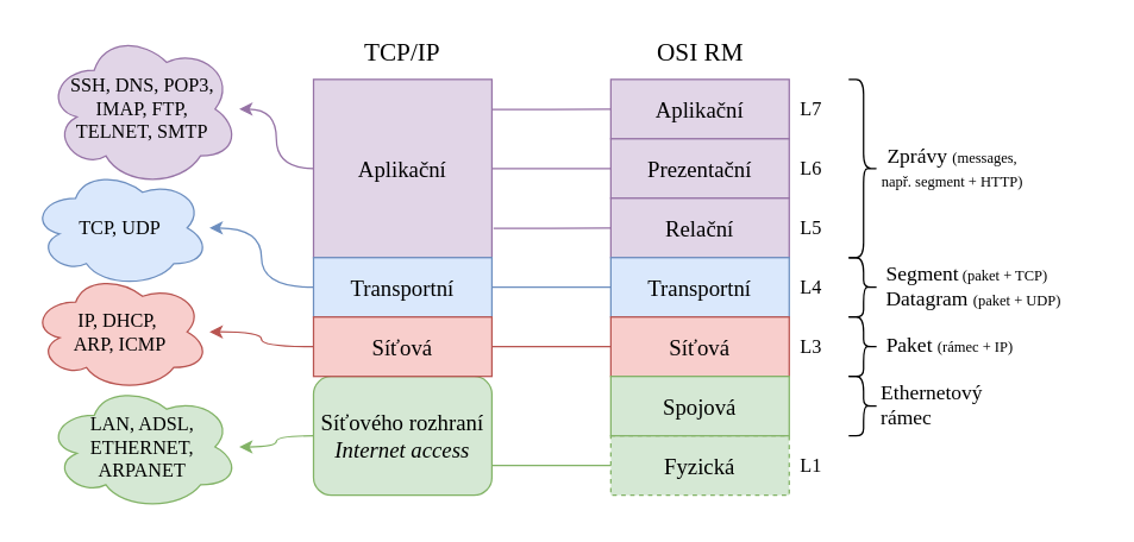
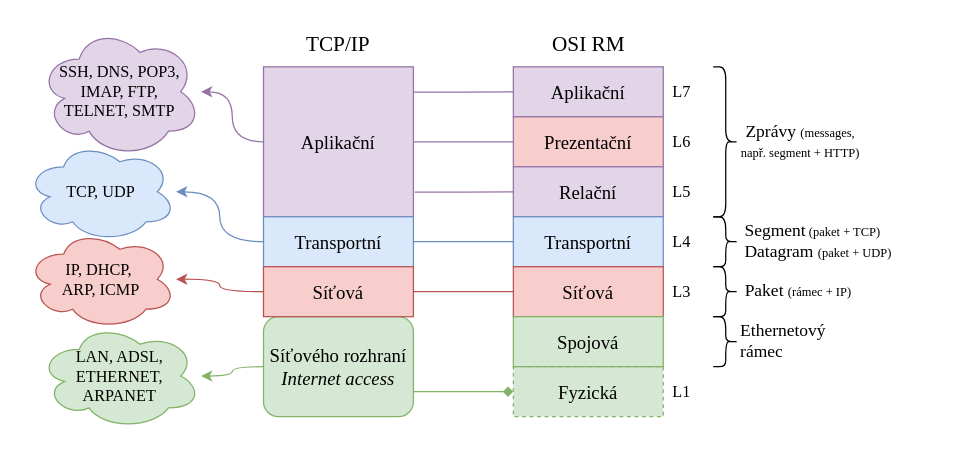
  <mxCell id="0" />
  <mxCell id="1" parent="0" />
  <mxCell id="2" value="Aplikační" style="rounded=0;whiteSpace=wrap;html=1;fillColor=#e1d5e7;strokeColor=#9673a6;fontFamily=Computer Modern;fontSize=15;" parent="1" vertex="1"><mxGeometry x="410" y="53" width="120" height="40" as="geometry" /></mxCell>
- <mxCell id="3" value="&lt;span style=&quot;font-weight: normal;&quot;&gt;Prezentační&lt;/span&gt;" style="rounded=0;whiteSpace=wrap;html=1;fontStyle=1;fillColor=#e1d5e7;strokeColor=#9673a6;fontFamily=Computer Modern;fontSize=15;" parent="1" vertex="1"><mxGeometry x="410" y="93" width="120" height="40" as="geometry" /></mxCell>
+ <mxCell id="3" value="&lt;span style=&quot;font-weight: normal;&quot;&gt;Prezentační&lt;/span&gt;" style="rounded=0;whiteSpace=wrap;html=1;fontStyle=1;fillColor=#f8cecc;strokeColor=#9673a6;fontFamily=Computer Modern;fontSize=15;" parent="1" vertex="1"><mxGeometry x="410" y="93" width="120" height="40" as="geometry" /></mxCell>
  <mxCell id="4" value="Relační" style="rounded=0;whiteSpace=wrap;html=1;fillColor=#e1d5e7;strokeColor=#9673a6;fontFamily=Computer Modern;fontSize=15;" parent="1" vertex="1"><mxGeometry x="410" y="133" width="120" height="40" as="geometry" /></mxCell>
  <mxCell id="5" value="Transportní" style="rounded=0;whiteSpace=wrap;html=1;fillColor=#dae8fc;strokeColor=#6c8ebf;fontFamily=Computer Modern;fontSize=15;" parent="1" vertex="1"><mxGeometry x="410" y="173" width="120" height="40" as="geometry" /></mxCell>
  <mxCell id="6" value="Síťová" style="rounded=0;whiteSpace=wrap;html=1;fillColor=#f8cecc;strokeColor=#b85450;fontFamily=Computer Modern;fontSize=15;" parent="1" vertex="1"><mxGeometry x="410" y="213" width="120" height="40" as="geometry" /></mxCell>
  <mxCell id="7" style="edgeStyle=orthogonalEdgeStyle;rounded=0;orthogonalLoop=1;jettySize=auto;html=1;exitX=0;exitY=0.5;exitDx=0;exitDy=0;curved=1;fillColor=#d5e8d4;strokeColor=#82b366;fontFamily=Computer Modern;fontSize=13;" parent="1" source="9" target="32" edge="1"><mxGeometry relative="1" as="geometry" /></mxCell>
- <mxCell id="8" style="edgeStyle=orthogonalEdgeStyle;rounded=0;orthogonalLoop=1;jettySize=auto;html=1;exitX=1;exitY=0.75;exitDx=0;exitDy=0;entryX=0;entryY=0.5;entryDx=0;entryDy=0;endSize=6;startSize=6;endArrow=none;startFill=0;strokeWidth=1;fillColor=#d5e8d4;strokeColor=#82b366;fontFamily=Computer Modern;fontSize=15;" parent="1" source="9" target="10" edge="1"><mxGeometry relative="1" as="geometry" /></mxCell>
+ <mxCell id="8" style="edgeStyle=orthogonalEdgeStyle;rounded=0;orthogonalLoop=1;jettySize=auto;html=1;exitX=1;exitY=0.75;exitDx=0;exitDy=0;entryX=0;entryY=0.5;entryDx=0;entryDy=0;endSize=6;startSize=6;endArrow=diamond;startFill=0;strokeWidth=1;fillColor=#d5e8d4;strokeColor=#82b366;fontFamily=Computer Modern;fontSize=15;" parent="1" source="9" target="10" edge="1"><mxGeometry relative="1" as="geometry" /></mxCell>
  <mxCell id="9" value="Síťového rozhraní&lt;div&gt;&lt;i&gt;Internet access&lt;/i&gt;&lt;/div&gt;" style="whiteSpace=wrap;html=1;fillColor=#d5e8d4;strokeColor=#82b366;fontFamily=Computer Modern;fontSize=15;rounded=1;" parent="1" vertex="1"><mxGeometry x="210" y="253" width="120" height="80" as="geometry" /></mxCell>
  <mxCell id="10" value="Fyzická" style="rounded=0;whiteSpace=wrap;html=1;fillColor=#d5e8d4;strokeColor=#82b366;fontFamily=Computer Modern;fontSize=15;dashed=1;" parent="1" vertex="1"><mxGeometry x="410" y="293" width="120" height="40" as="geometry" /></mxCell>
  <mxCell id="11" style="edgeStyle=orthogonalEdgeStyle;rounded=0;orthogonalLoop=1;jettySize=auto;html=1;exitX=0;exitY=0.5;exitDx=0;exitDy=0;curved=1;fillColor=#e1d5e7;strokeColor=#9673a6;fontFamily=Computer Modern;fontSize=13;" parent="1" source="15" target="29" edge="1"><mxGeometry relative="1" as="geometry" /></mxCell>
  <mxCell id="12" style="edgeStyle=orthogonalEdgeStyle;rounded=0;orthogonalLoop=1;jettySize=auto;html=1;exitX=1.001;exitY=0.168;exitDx=0;exitDy=0;entryX=0;entryY=0.5;entryDx=0;entryDy=0;curved=0;endSize=6;startSize=6;endArrow=none;startFill=0;strokeWidth=1;exitPerimeter=0;fillColor=#e1d5e7;strokeColor=#9673a6;fontFamily=Computer Modern;fontSize=15;" parent="1" source="15" target="2" edge="1"><mxGeometry relative="1" as="geometry" /></mxCell>
  <mxCell id="13" style="edgeStyle=orthogonalEdgeStyle;rounded=0;orthogonalLoop=1;jettySize=auto;html=1;exitX=1;exitY=0.5;exitDx=0;exitDy=0;entryX=0;entryY=0.5;entryDx=0;entryDy=0;endSize=6;startSize=6;endArrow=none;startFill=0;strokeWidth=1;fillColor=#e1d5e7;strokeColor=#9673a6;fontFamily=Computer Modern;fontSize=15;" parent="1" source="15" target="3" edge="1"><mxGeometry relative="1" as="geometry" /></mxCell>
  <mxCell id="14" style="edgeStyle=orthogonalEdgeStyle;rounded=0;orthogonalLoop=1;jettySize=auto;html=1;exitX=1.009;exitY=0.835;exitDx=0;exitDy=0;entryX=0;entryY=0.5;entryDx=0;entryDy=0;curved=0;endSize=6;startSize=6;endArrow=none;startFill=0;strokeWidth=1;exitPerimeter=0;fillColor=#e1d5e7;strokeColor=#9673a6;fontFamily=Computer Modern;fontSize=15;" parent="1" source="15" target="4" edge="1"><mxGeometry relative="1" as="geometry" /></mxCell>
  <mxCell id="15" value="Aplikační" style="rounded=0;whiteSpace=wrap;html=1;fillColor=#e1d5e7;strokeColor=#9673a6;fontFamily=Computer Modern;fontSize=15;" parent="1" vertex="1"><mxGeometry x="210" y="53" width="120" height="120" as="geometry" /></mxCell>
  <mxCell id="16" style="edgeStyle=orthogonalEdgeStyle;rounded=0;orthogonalLoop=1;jettySize=auto;html=1;exitX=0;exitY=0.5;exitDx=0;exitDy=0;curved=1;fillColor=#dae8fc;strokeColor=#6c8ebf;fontFamily=Computer Modern;fontSize=13;" parent="1" source="18" target="30" edge="1"><mxGeometry relative="1" as="geometry" /></mxCell>
  <mxCell id="17" style="edgeStyle=orthogonalEdgeStyle;rounded=0;orthogonalLoop=1;jettySize=auto;html=1;exitX=1;exitY=0.5;exitDx=0;exitDy=0;entryX=0;entryY=0.5;entryDx=0;entryDy=0;endSize=6;startSize=6;endArrow=none;startFill=0;strokeWidth=1;fillColor=#dae8fc;strokeColor=#6c8ebf;fontFamily=Computer Modern;fontSize=15;" parent="1" source="18" target="5" edge="1"><mxGeometry relative="1" as="geometry" /></mxCell>
  <mxCell id="18" value="Transportní" style="rounded=0;whiteSpace=wrap;html=1;fillColor=#dae8fc;strokeColor=#6c8ebf;fontFamily=Computer Modern;fontSize=15;" parent="1" vertex="1"><mxGeometry x="210" y="173" width="120" height="40" as="geometry" /></mxCell>
  <mxCell id="19" style="edgeStyle=orthogonalEdgeStyle;rounded=0;orthogonalLoop=1;jettySize=auto;html=1;exitX=0;exitY=0.5;exitDx=0;exitDy=0;curved=1;fillColor=#f8cecc;strokeColor=#b85450;fontFamily=Computer Modern;fontSize=13;" parent="1" source="21" target="31" edge="1"><mxGeometry relative="1" as="geometry" /></mxCell>
  <mxCell id="20" style="edgeStyle=orthogonalEdgeStyle;rounded=0;orthogonalLoop=1;jettySize=auto;html=1;exitX=1;exitY=0.5;exitDx=0;exitDy=0;entryX=0;entryY=0.5;entryDx=0;entryDy=0;endSize=6;startSize=6;endArrow=none;startFill=0;strokeWidth=1;fillColor=#f8cecc;strokeColor=#b85450;fontFamily=Computer Modern;fontSize=15;" parent="1" source="21" target="6" edge="1"><mxGeometry relative="1" as="geometry" /></mxCell>
  <mxCell id="21" value="Síťová" style="rounded=0;whiteSpace=wrap;html=1;fillColor=#f8cecc;strokeColor=#b85450;fontFamily=Computer Modern;fontSize=15;" parent="1" vertex="1"><mxGeometry x="210" y="213" width="120" height="40" as="geometry" /></mxCell>
  <mxCell id="22" value="Spojová" style="rounded=0;whiteSpace=wrap;html=1;fillColor=#d5e8d4;strokeColor=#82b366;fontFamily=Computer Modern;fontSize=15;" parent="1" vertex="1"><mxGeometry x="410" y="253" width="120" height="40" as="geometry" /></mxCell>
  <mxCell id="23" value="L7" style="text;html=1;align=center;verticalAlign=middle;whiteSpace=wrap;rounded=0;fontFamily=Computer Modern;fontSize=13;" parent="1" vertex="1"><mxGeometry x="530" y="58" width="30" height="30" as="geometry" /></mxCell>
  <mxCell id="24" value="L6" style="text;html=1;align=center;verticalAlign=middle;whiteSpace=wrap;rounded=0;fontFamily=Computer Modern;fontSize=13;" parent="1" vertex="1"><mxGeometry x="530" y="98" width="30" height="30" as="geometry" /></mxCell>
  <mxCell id="25" value="L5" style="text;html=1;align=center;verticalAlign=middle;whiteSpace=wrap;rounded=0;fontFamily=Computer Modern;fontSize=13;" parent="1" vertex="1"><mxGeometry x="530" y="138" width="30" height="30" as="geometry" /></mxCell>
  <mxCell id="26" value="L4" style="text;html=1;align=center;verticalAlign=middle;whiteSpace=wrap;rounded=0;fontFamily=Computer Modern;fontSize=13;" parent="1" vertex="1"><mxGeometry x="530" y="178" width="30" height="30" as="geometry" /></mxCell>
  <mxCell id="27" value="L1" style="text;html=1;align=center;verticalAlign=middle;whiteSpace=wrap;rounded=0;fontFamily=Computer Modern;fontSize=13;" parent="1" vertex="1"><mxGeometry x="530" y="298" width="30" height="30" as="geometry" /></mxCell>
  <mxCell id="28" value="L3" style="text;html=1;align=center;verticalAlign=middle;whiteSpace=wrap;rounded=0;fontFamily=Computer Modern;fontSize=13;" parent="1" vertex="1"><mxGeometry x="530" y="218" width="30" height="30" as="geometry" /></mxCell>
  <mxCell id="29" value="SSH, DNS, POP3,&lt;br&gt;IMAP, FTP, &lt;br&gt;TELNET, SMTP" style="ellipse;shape=cloud;whiteSpace=wrap;html=1;fillColor=#e1d5e7;strokeColor=#9673a6;fontFamily=Computer Modern;fontSize=13;" parent="1" vertex="1"><mxGeometry x="30" y="20.5" width="130" height="105" as="geometry" /></mxCell>
  <mxCell id="30" value="TCP, UDP" style="ellipse;shape=cloud;whiteSpace=wrap;html=1;fillColor=#dae8fc;strokeColor=#6c8ebf;fontFamily=Computer Modern;fontSize=13;" parent="1" vertex="1"><mxGeometry x="20" y="113" width="120" height="80" as="geometry" /></mxCell>
  <mxCell id="31" value="IP, DHCP,&amp;nbsp;&lt;div&gt;ARP, ICMP&lt;/div&gt;" style="ellipse;shape=cloud;whiteSpace=wrap;html=1;fillColor=#f8cecc;strokeColor=#b85450;fontFamily=Computer Modern;fontSize=13;" parent="1" vertex="1"><mxGeometry x="20" y="183" width="120" height="80" as="geometry" /></mxCell>
  <mxCell id="32" value="LAN, ADSL,&lt;div&gt;ETHERNET,&lt;/div&gt;&lt;div&gt;ARPANET&lt;/div&gt;" style="ellipse;shape=cloud;whiteSpace=wrap;html=1;fillColor=#d5e8d4;strokeColor=#82b366;fontFamily=Computer Modern;fontSize=13;" parent="1" vertex="1"><mxGeometry x="30" y="258" width="130" height="85" as="geometry" /></mxCell>
  <mxCell id="33" value="TCP/IP" style="text;html=1;align=center;verticalAlign=middle;whiteSpace=wrap;rounded=0;fontFamily=Computer Modern;fontSize=17;fontStyle=0" parent="1" vertex="1"><mxGeometry x="240" y="20.5" width="60" height="30" as="geometry" /></mxCell>
  <mxCell id="34" value="OSI RM" style="text;html=1;align=center;verticalAlign=middle;whiteSpace=wrap;rounded=0;fontFamily=Computer Modern;fontSize=17;fontStyle=0" parent="1" vertex="1"><mxGeometry x="437.5" y="20.5" width="65" height="30" as="geometry" /></mxCell>
  <mxCell id="35" value="" style="shape=curlyBracket;whiteSpace=wrap;html=1;rounded=1;flipH=1;labelPosition=right;verticalLabelPosition=middle;align=left;verticalAlign=middle;fontFamily=Computer Modern;fontSize=14;" parent="1" vertex="1"><mxGeometry x="570" y="53" width="20" height="120" as="geometry" /></mxCell>
  <mxCell id="36" value="" style="shape=curlyBracket;whiteSpace=wrap;html=1;rounded=1;flipH=1;labelPosition=right;verticalLabelPosition=middle;align=left;verticalAlign=middle;fontFamily=Computer Modern;fontSize=14;" parent="1" vertex="1"><mxGeometry x="570" y="173" width="20" height="40" as="geometry" /></mxCell>
  <mxCell id="37" value="" style="shape=curlyBracket;whiteSpace=wrap;html=1;rounded=1;flipH=1;labelPosition=right;verticalLabelPosition=middle;align=left;verticalAlign=middle;fontFamily=Computer Modern;fontSize=14;" parent="1" vertex="1"><mxGeometry x="570" y="213" width="20" height="40" as="geometry" /></mxCell>
  <mxCell id="38" value="Ethernetový rámec" style="shape=curlyBracket;whiteSpace=wrap;html=1;rounded=1;flipH=1;labelPosition=right;verticalLabelPosition=middle;align=left;verticalAlign=middle;fontFamily=Computer Modern;fontSize=14;" parent="1" vertex="1"><mxGeometry x="570" y="253" width="20" height="40" as="geometry" /></mxCell>
  <mxCell id="39" value="&lt;span style=&quot;font-family: &amp;quot;Computer Modern&amp;quot;; font-size: 14px; text-align: left;&quot;&gt;Zprávy &lt;/span&gt;&lt;span style=&quot;font-family: &amp;quot;Computer Modern&amp;quot;; text-align: left;&quot;&gt;&lt;font style=&quot;font-size: 10px;&quot;&gt;(messages,&lt;/font&gt;&lt;/span&gt;&lt;div&gt;&lt;span style=&quot;font-family: &amp;quot;Computer Modern&amp;quot;; text-align: left;&quot;&gt;&lt;font style=&quot;font-size: 10px;&quot;&gt;např. segment + HTTP)&lt;/font&gt;&lt;/span&gt;&lt;/div&gt;" style="text;html=1;align=center;verticalAlign=middle;whiteSpace=wrap;rounded=0;" parent="1" vertex="1"><mxGeometry x="590" y="98" width="100" height="30" as="geometry" /></mxCell>
  <mxCell id="40" value="&lt;span style=&quot;font-family: &amp;quot;Computer Modern&amp;quot;;&quot;&gt;&lt;font style=&quot;font-size: 14px;&quot;&gt;&amp;nbsp;Segment&lt;/font&gt;&lt;/span&gt;&lt;span style=&quot;font-family: &amp;quot;Computer Modern&amp;quot;; font-size: 10px;&quot;&gt; (paket + TCP)&lt;/span&gt;&lt;span style=&quot;font-family: &amp;quot;Computer Modern&amp;quot;; font-size: 14px;&quot;&gt;&lt;br&gt;&amp;nbsp;Datagram&amp;nbsp;&lt;/span&gt;&lt;span style=&quot;font-family: &amp;quot;Computer Modern&amp;quot;; font-size: 10px;&quot;&gt;(paket + UDP)&lt;/span&gt;" style="text;html=1;align=left;verticalAlign=middle;whiteSpace=wrap;rounded=0;" parent="1" vertex="1"><mxGeometry x="590" y="173" width="150" height="40" as="geometry" /></mxCell>
  <mxCell id="41" value="&lt;span style=&quot;font-family: &amp;quot;Computer Modern&amp;quot;; font-size: 14px; text-align: left;&quot;&gt;Paket&amp;nbsp;&lt;/span&gt;&lt;span style=&quot;font-family: &amp;quot;Computer Modern&amp;quot;; text-align: left;&quot;&gt;&lt;font style=&quot;font-size: 10px;&quot;&gt;(rámec + IP)&lt;/font&gt;&lt;/span&gt;&lt;span style=&quot;font-family: &amp;quot;Computer Modern&amp;quot;; font-size: 14px; text-align: left;&quot;&gt;&amp;nbsp;&lt;/span&gt;" style="text;html=1;align=center;verticalAlign=middle;whiteSpace=wrap;rounded=0;" parent="1" vertex="1"><mxGeometry x="590" y="218" width="100" height="30" as="geometry" /></mxCell>
